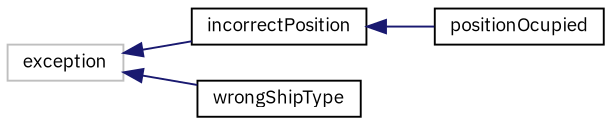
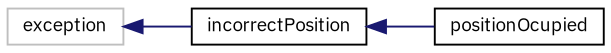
  digraph {
    fontname="IBM Plex Sans"
    rankdir=LR
    node [color=black fillcolor=white fontname="IBM Plex Sans" fontsize=10 shape=record style=filled]
    edge [color=midnightblue dir=back fontname="IBM Plex Sans" fontsize=10 labelfontname=Helvetica labelfontsize=10 style=solid]
    n1 [color=grey75 height=0.2 label=exception width=0.4]
    n2 [height=0.2 label=incorrectPosition width=0.4]
-   n3 [height=0.2 label=wrongShipType width=0.4]
    n4 [height=0.2 label=positionOcupied width=0.4]
    n1 -> n2
-   n1 -> n3
    n2 -> n4
  }
